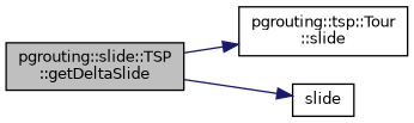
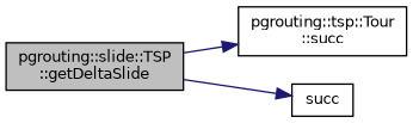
  digraph {
    rankdir=LR
    node [color=black fillcolor=white fontname=Helvetica fontsize=10 shape=record style=filled]
    edge [color=midnightblue fontname=Helvetica fontsize=10 labelfontname=Helvetica labelfontsize=10 style=solid]
    n1 [fillcolor=grey75 fontcolor=black height=0.2 label="pgrouting::slide::TSP\l::getDeltaSlide" width=0.4]
-   n2 [height=0.2 label="pgrouting::tsp::Tour\l::slide" width=0.4]
-   n3 [height=0.2 label=slide width=0.4]
+   n2 [height=0.2 label="pgrouting::tsp::Tour\l::succ" width=0.4]
+   n3 [height=0.2 label=succ width=0.4]
    n1 -> n2
    n1 -> n3
  }
